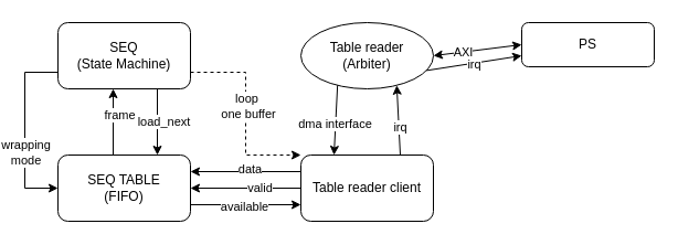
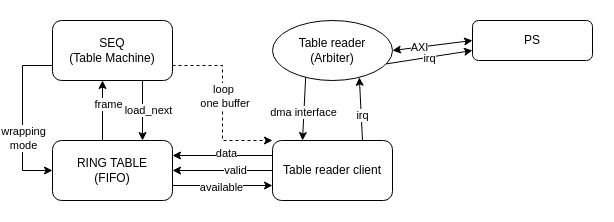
  <mxCell id="0" />
  <mxCell id="1" parent="0" />
  <mxCell id="2" style="edgeStyle=orthogonalEdgeStyle;rounded=0;orthogonalLoop=1;jettySize=auto;html=1;exitX=1;exitY=0.75;exitDx=0;exitDy=0;entryX=0;entryY=0;entryDx=0;entryDy=0;dashed=1;" edge="1" parent="1" source="6" target="12"><mxGeometry relative="1" as="geometry"><Array as="points"><mxPoint x="220" y="65" /><mxPoint x="220" y="140" /></Array></mxGeometry></mxCell>
  <mxCell id="3" value="&lt;div&gt;loop&lt;/div&gt;&amp;nbsp;one buffer" style="edgeLabel;html=1;align=center;verticalAlign=middle;resizable=0;points=[];" vertex="1" connectable="0" parent="2"><mxGeometry x="-0.086" relative="1" as="geometry"><mxPoint as="offset" /></mxGeometry></mxCell>
  <mxCell id="4" style="edgeStyle=orthogonalEdgeStyle;rounded=0;orthogonalLoop=1;jettySize=auto;html=1;exitX=0;exitY=0.75;exitDx=0;exitDy=0;entryX=0;entryY=0.5;entryDx=0;entryDy=0;" edge="1" parent="1" source="6" target="7"><mxGeometry relative="1" as="geometry"><Array as="points"><mxPoint x="20" y="65" /><mxPoint x="20" y="170" /></Array></mxGeometry></mxCell>
  <mxCell id="5" value="&lt;div&gt;wrapping&lt;/div&gt;&lt;div&gt;mode&lt;/div&gt;" style="edgeLabel;html=1;align=center;verticalAlign=middle;resizable=0;points=[];" vertex="1" connectable="0" parent="4"><mxGeometry x="0.233" relative="1" as="geometry"><mxPoint as="offset" /></mxGeometry></mxCell>
- <mxCell id="6" value="&lt;div&gt;SEQ&lt;/div&gt;&lt;div&gt;(State Machine)&lt;/div&gt;" style="rounded=1;whiteSpace=wrap;html=1;" parent="1" vertex="1"><mxGeometry x="50" y="20" width="120" height="60" as="geometry" /></mxCell>
- <mxCell id="7" value="&lt;div&gt;SEQ TABLE&lt;/div&gt;&lt;div&gt;(FIFO)&lt;/div&gt;" style="rounded=1;whiteSpace=wrap;html=1;" parent="1" vertex="1"><mxGeometry x="50" y="140" width="120" height="60" as="geometry" /></mxCell>
+ <mxCell id="6" value="&lt;div&gt;SEQ&lt;/div&gt;&lt;div&gt;(Table Machine)&lt;/div&gt;" style="rounded=1;whiteSpace=wrap;html=1;" parent="1" vertex="1"><mxGeometry x="50" y="20" width="120" height="60" as="geometry" /></mxCell>
+ <mxCell id="7" value="&lt;div&gt;RING TABLE&lt;/div&gt;&lt;div&gt;(FIFO)&lt;/div&gt;" style="rounded=1;whiteSpace=wrap;html=1;" parent="1" vertex="1"><mxGeometry x="50" y="140" width="120" height="60" as="geometry" /></mxCell>
  <mxCell id="8" value="" style="endArrow=classic;html=1;rounded=0;exitX=0.25;exitY=0;exitDx=0;exitDy=0;entryX=0.25;entryY=1;entryDx=0;entryDy=0;" parent="1" edge="1"><mxGeometry width="50" height="50" relative="1" as="geometry"><mxPoint x="100" y="140" as="sourcePoint" /><mxPoint x="100" y="80" as="targetPoint" /></mxGeometry></mxCell>
  <mxCell id="9" value="frame" style="edgeLabel;html=1;align=center;verticalAlign=middle;resizable=0;points=[];" parent="8" vertex="1" connectable="0"><mxGeometry x="0.233" y="-5" relative="1" as="geometry"><mxPoint as="offset" /></mxGeometry></mxCell>
  <mxCell id="10" value="" style="endArrow=classic;html=1;rounded=0;exitX=0.75;exitY=1;exitDx=0;exitDy=0;entryX=0.75;entryY=0;entryDx=0;entryDy=0;" parent="1" source="6" target="7" edge="1"><mxGeometry width="50" height="50" relative="1" as="geometry"><mxPoint x="-90" y="350" as="sourcePoint" /><mxPoint x="-40" y="300" as="targetPoint" /></mxGeometry></mxCell>
  <mxCell id="11" value="load_next" style="edgeLabel;html=1;align=center;verticalAlign=middle;resizable=0;points=[];" parent="10" vertex="1" connectable="0"><mxGeometry x="-0.033" y="5" relative="1" as="geometry"><mxPoint as="offset" /></mxGeometry></mxCell>
  <mxCell id="12" value="Table reader client" style="rounded=1;whiteSpace=wrap;html=1;" parent="1" vertex="1"><mxGeometry x="270" y="140" width="120" height="60" as="geometry" /></mxCell>
  <mxCell id="13" value="" style="endArrow=classic;html=1;rounded=0;exitX=0;exitY=0.25;exitDx=0;exitDy=0;entryX=1;entryY=0.25;entryDx=0;entryDy=0;" parent="1" source="12" target="7" edge="1"><mxGeometry width="50" height="50" relative="1" as="geometry"><mxPoint x="300" y="320" as="sourcePoint" /><mxPoint x="350" y="270" as="targetPoint" /></mxGeometry></mxCell>
  <mxCell id="14" value="data" style="edgeLabel;html=1;align=center;verticalAlign=middle;resizable=0;points=[];" parent="13" vertex="1" connectable="0"><mxGeometry x="-0.067" y="-3" relative="1" as="geometry"><mxPoint as="offset" /></mxGeometry></mxCell>
  <mxCell id="15" value="" style="endArrow=classic;html=1;rounded=0;exitX=0;exitY=0.5;exitDx=0;exitDy=0;entryX=1;entryY=0.5;entryDx=0;entryDy=0;" parent="1" source="12" target="7" edge="1"><mxGeometry width="50" height="50" relative="1" as="geometry"><mxPoint x="180" y="220" as="sourcePoint" /><mxPoint x="160" y="178" as="targetPoint" /></mxGeometry></mxCell>
  <mxCell id="16" value="valid" style="edgeLabel;html=1;align=center;verticalAlign=middle;resizable=0;points=[];" parent="15" vertex="1" connectable="0"><mxGeometry x="-0.233" y="-1" relative="1" as="geometry"><mxPoint as="offset" /></mxGeometry></mxCell>
  <mxCell id="17" value="" style="endArrow=classic;html=1;rounded=0;exitX=1;exitY=0.75;exitDx=0;exitDy=0;entryX=0;entryY=0.75;entryDx=0;entryDy=0;" parent="1" source="7" target="12" edge="1"><mxGeometry width="50" height="50" relative="1" as="geometry"><mxPoint x="300" y="320" as="sourcePoint" /><mxPoint x="350" y="270" as="targetPoint" /></mxGeometry></mxCell>
  <mxCell id="18" value="available" style="edgeLabel;html=1;align=center;verticalAlign=middle;resizable=0;points=[];" parent="17" vertex="1" connectable="0"><mxGeometry x="-0.033" y="-1" relative="1" as="geometry"><mxPoint as="offset" /></mxGeometry></mxCell>
  <mxCell id="19" value="&lt;div&gt;Table reader&lt;/div&gt;&lt;div&gt;(Arbiter)&lt;/div&gt;" style="ellipse;whiteSpace=wrap;html=1;" parent="1" vertex="1"><mxGeometry x="270" y="20" width="120" height="60" as="geometry" /></mxCell>
  <mxCell id="20" value="" style="endArrow=classic;html=1;rounded=0;exitX=0.25;exitY=1;exitDx=0;exitDy=0;entryX=0.25;entryY=0;entryDx=0;entryDy=0;" parent="1" source="19" target="12" edge="1"><mxGeometry width="50" height="50" relative="1" as="geometry"><mxPoint x="300" y="320" as="sourcePoint" /><mxPoint x="320" y="120" as="targetPoint" /></mxGeometry></mxCell>
  <mxCell id="21" value="dma interface" style="edgeLabel;html=1;align=center;verticalAlign=middle;resizable=0;points=[];" parent="20" vertex="1" connectable="0"><mxGeometry x="0.1" y="-1" relative="1" as="geometry"><mxPoint as="offset" /></mxGeometry></mxCell>
  <mxCell id="22" value="" style="endArrow=classic;html=1;rounded=0;entryX=0.75;entryY=1;entryDx=0;entryDy=0;exitX=0.75;exitY=0;exitDx=0;exitDy=0;" parent="1" source="12" target="19" edge="1"><mxGeometry width="50" height="50" relative="1" as="geometry"><mxPoint x="300" y="320" as="sourcePoint" /><mxPoint x="350" y="270" as="targetPoint" /></mxGeometry></mxCell>
  <mxCell id="23" value="&lt;div&gt;irq&lt;/div&gt;" style="edgeLabel;html=1;align=center;verticalAlign=middle;resizable=0;points=[];" parent="22" vertex="1" connectable="0"><mxGeometry x="-0.2" y="-1" relative="1" as="geometry"><mxPoint as="offset" /></mxGeometry></mxCell>
  <mxCell id="24" value="PS" style="rounded=1;whiteSpace=wrap;html=1;" parent="1" vertex="1"><mxGeometry x="470" y="20" width="120" height="40" as="geometry" /></mxCell>
  <mxCell id="25" value="" style="endArrow=classic;startArrow=classic;html=1;rounded=0;entryX=0;entryY=0.5;entryDx=0;entryDy=0;exitX=1;exitY=0.5;exitDx=0;exitDy=0;" parent="1" source="19" target="24" edge="1"><mxGeometry width="50" height="50" relative="1" as="geometry"><mxPoint x="300" y="320" as="sourcePoint" /><mxPoint x="350" y="270" as="targetPoint" /></mxGeometry></mxCell>
  <mxCell id="26" value="AXI" style="edgeLabel;html=1;align=center;verticalAlign=middle;resizable=0;points=[];" parent="25" vertex="1" connectable="0"><mxGeometry x="-0.32" relative="1" as="geometry"><mxPoint as="offset" /></mxGeometry></mxCell>
  <mxCell id="27" value="" style="endArrow=classic;html=1;rounded=0;exitX=1;exitY=0.75;exitDx=0;exitDy=0;entryX=0;entryY=0.75;entryDx=0;entryDy=0;" parent="1" source="19" target="24" edge="1"><mxGeometry width="50" height="50" relative="1" as="geometry"><mxPoint x="300" y="320" as="sourcePoint" /><mxPoint x="350" y="270" as="targetPoint" /></mxGeometry></mxCell>
  <mxCell id="28" value="irq" style="edgeLabel;html=1;align=center;verticalAlign=middle;resizable=0;points=[];" parent="27" vertex="1" connectable="0"><mxGeometry x="-0.025" y="-1" relative="1" as="geometry"><mxPoint as="offset" /></mxGeometry></mxCell>
